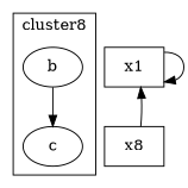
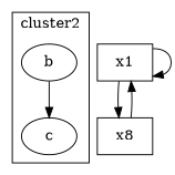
  digraph {
    b
    c
    n3 [label=x1 shape=box]
    n4 [label=x8 shape=box]
    subgraph cluster_1 {
-     label=cluster8
+     label=cluster2
      b
      c
    }
    b -> c
    n3 -> n3
+   n3 -> n4
    n4 -> n3
  }
